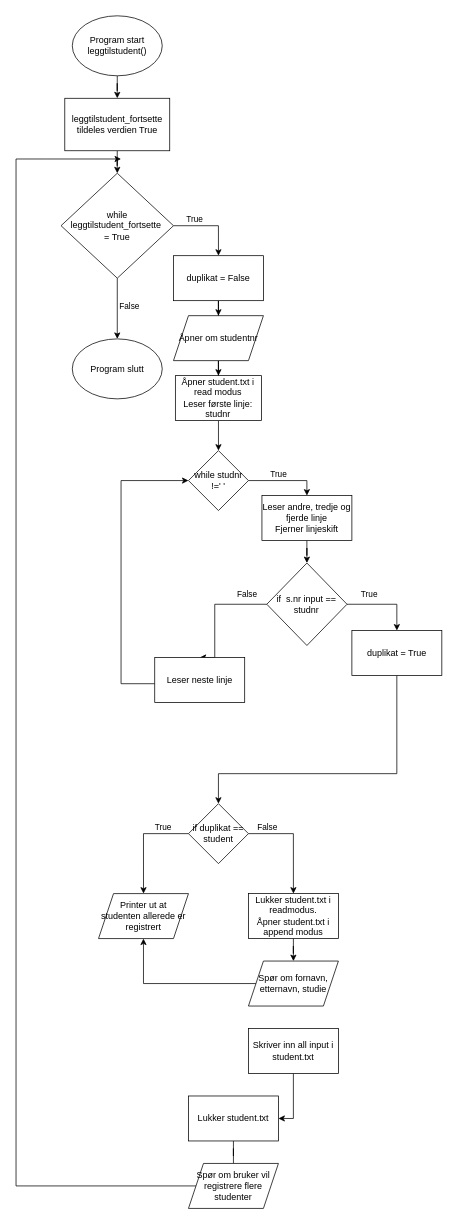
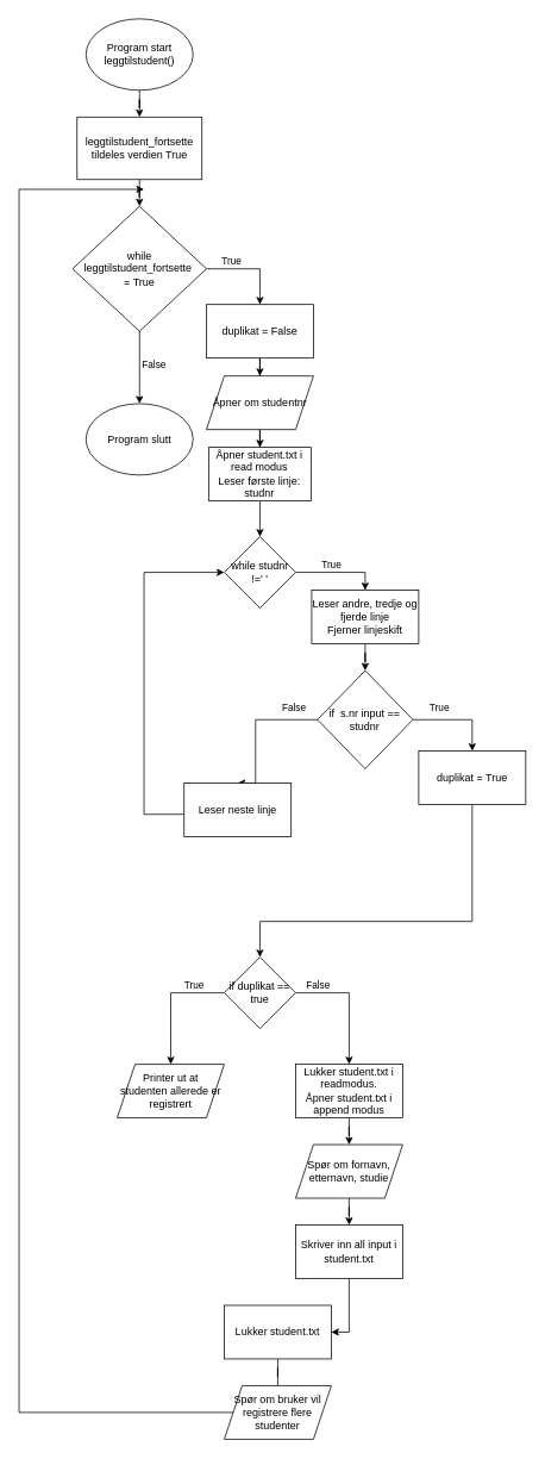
  <mxCell id="0" />
  <mxCell id="1" parent="0" />
  <mxCell id="2" style="edgeStyle=orthogonalEdgeStyle;rounded=0;orthogonalLoop=1;jettySize=auto;html=1;entryX=0.5;entryY=0;entryDx=0;entryDy=0;" parent="1" source="3" target="5" edge="1"><mxGeometry relative="1" as="geometry" /></mxCell>
  <mxCell id="3" value="Program start&lt;br&gt;leggtilstudent()" style="ellipse;whiteSpace=wrap;html=1;" parent="1" vertex="1"><mxGeometry x="95.94" y="20" width="120" height="80" as="geometry" /></mxCell>
  <mxCell id="4" style="edgeStyle=orthogonalEdgeStyle;rounded=0;orthogonalLoop=1;jettySize=auto;html=1;entryX=0.5;entryY=0;entryDx=0;entryDy=0;" parent="1" source="5" target="10" edge="1"><mxGeometry relative="1" as="geometry" /></mxCell>
  <mxCell id="5" value="leggtilstudent_fortsette tildeles verdien True" style="rounded=0;whiteSpace=wrap;html=1;" parent="1" vertex="1"><mxGeometry x="85.94" y="130" width="140" height="70" as="geometry" /></mxCell>
  <mxCell id="6" style="edgeStyle=orthogonalEdgeStyle;rounded=0;orthogonalLoop=1;jettySize=auto;html=1;entryX=0.5;entryY=0;entryDx=0;entryDy=0;" parent="1" source="10" target="12" edge="1"><mxGeometry relative="1" as="geometry"><Array as="points"><mxPoint x="290.94" y="300" /></Array></mxGeometry></mxCell>
  <mxCell id="7" value="True" style="edgeLabel;html=1;align=center;verticalAlign=middle;resizable=0;points=[];" parent="6" vertex="1" connectable="0"><mxGeometry x="-0.44" y="1" relative="1" as="geometry"><mxPoint y="-8" as="offset" /></mxGeometry></mxCell>
  <mxCell id="8" style="edgeStyle=orthogonalEdgeStyle;rounded=0;orthogonalLoop=1;jettySize=auto;html=1;endArrow=classic;endFill=1;exitX=0.5;exitY=1;exitDx=0;exitDy=0;" edge="1" parent="1" source="10" target="48"><mxGeometry relative="1" as="geometry" /></mxCell>
  <mxCell id="9" value="False" style="edgeLabel;html=1;align=center;verticalAlign=middle;resizable=0;points=[];" vertex="1" connectable="0" parent="8"><mxGeometry x="-0.116" y="-1" relative="1" as="geometry"><mxPoint x="16.06" y="1" as="offset" /></mxGeometry></mxCell>
  <mxCell id="10" value="while leggtilstudent_fortsette&amp;nbsp;&lt;br&gt;= True" style="rhombus;whiteSpace=wrap;html=1;" parent="1" vertex="1"><mxGeometry x="80.94" y="230" width="150" height="140" as="geometry" /></mxCell>
  <mxCell id="11" style="edgeStyle=orthogonalEdgeStyle;rounded=0;orthogonalLoop=1;jettySize=auto;html=1;entryX=0.5;entryY=0;entryDx=0;entryDy=0;" parent="1" source="12" target="14" edge="1"><mxGeometry relative="1" as="geometry" /></mxCell>
  <mxCell id="12" value="duplikat = False" style="rounded=0;whiteSpace=wrap;html=1;" parent="1" vertex="1"><mxGeometry x="230.94" y="340" width="120" height="60" as="geometry" /></mxCell>
  <mxCell id="13" style="edgeStyle=orthogonalEdgeStyle;rounded=0;orthogonalLoop=1;jettySize=auto;html=1;entryX=0.5;entryY=0;entryDx=0;entryDy=0;" parent="1" source="14" target="16" edge="1"><mxGeometry relative="1" as="geometry" /></mxCell>
  <mxCell id="14" value="Åpner om studentnr" style="shape=parallelogram;perimeter=parallelogramPerimeter;whiteSpace=wrap;html=1;fixedSize=1;" parent="1" vertex="1"><mxGeometry x="230.94" y="420" width="120" height="60" as="geometry" /></mxCell>
  <mxCell id="15" style="edgeStyle=orthogonalEdgeStyle;rounded=0;orthogonalLoop=1;jettySize=auto;html=1;entryX=0.5;entryY=0;entryDx=0;entryDy=0;" parent="1" source="16" target="19" edge="1"><mxGeometry relative="1" as="geometry" /></mxCell>
  <mxCell id="16" value="Åpner student.txt i read modus&lt;br&gt;Leser første linje: studnr" style="rounded=0;whiteSpace=wrap;html=1;" parent="1" vertex="1"><mxGeometry x="233.44" y="500" width="115" height="60" as="geometry" /></mxCell>
  <mxCell id="17" style="edgeStyle=orthogonalEdgeStyle;rounded=0;orthogonalLoop=1;jettySize=auto;html=1;entryX=0.5;entryY=0;entryDx=0;entryDy=0;" parent="1" source="19" target="21" edge="1"><mxGeometry relative="1" as="geometry" /></mxCell>
  <mxCell id="18" value="True" style="edgeLabel;html=1;align=center;verticalAlign=middle;resizable=0;points=[];" parent="17" vertex="1" connectable="0"><mxGeometry x="-0.122" y="3" relative="1" as="geometry"><mxPoint x="-3" y="-6" as="offset" /></mxGeometry></mxCell>
  <mxCell id="19" value="while studnr !=' '" style="rhombus;whiteSpace=wrap;html=1;" parent="1" vertex="1"><mxGeometry x="250.94" y="600" width="80" height="80" as="geometry" /></mxCell>
  <mxCell id="20" style="edgeStyle=orthogonalEdgeStyle;rounded=0;orthogonalLoop=1;jettySize=auto;html=1;entryX=0.5;entryY=0;entryDx=0;entryDy=0;endArrow=classic;endFill=1;" parent="1" source="21" target="26" edge="1"><mxGeometry relative="1" as="geometry" /></mxCell>
  <mxCell id="21" value="Leser andre, tredje og fjerde linje&lt;br&gt;Fjerner linjeskift" style="rounded=0;whiteSpace=wrap;html=1;" parent="1" vertex="1"><mxGeometry x="348.94" y="660" width="120" height="60" as="geometry" /></mxCell>
  <mxCell id="22" style="edgeStyle=orthogonalEdgeStyle;rounded=0;orthogonalLoop=1;jettySize=auto;html=1;entryX=0.5;entryY=0;entryDx=0;entryDy=0;" parent="1" source="26" target="28" edge="1"><mxGeometry relative="1" as="geometry" /></mxCell>
  <mxCell id="23" value="True" style="edgeLabel;html=1;align=center;verticalAlign=middle;resizable=0;points=[];" parent="22" vertex="1" connectable="0"><mxGeometry x="-0.438" y="3" relative="1" as="geometry"><mxPoint y="-11" as="offset" /></mxGeometry></mxCell>
  <mxCell id="24" style="edgeStyle=orthogonalEdgeStyle;rounded=0;orthogonalLoop=1;jettySize=auto;html=1;entryX=0.5;entryY=0;entryDx=0;entryDy=0;endArrow=classic;endFill=1;" edge="1" parent="1" source="26" target="30"><mxGeometry relative="1" as="geometry"><Array as="points"><mxPoint x="286" y="805" /></Array></mxGeometry></mxCell>
  <mxCell id="25" value="False" style="edgeLabel;html=1;align=center;verticalAlign=middle;resizable=0;points=[];" vertex="1" connectable="0" parent="24"><mxGeometry x="-0.668" y="1" relative="1" as="geometry"><mxPoint x="0.21" y="-15" as="offset" /></mxGeometry></mxCell>
  <mxCell id="26" value="if&amp;nbsp; s.nr input == studnr" style="rhombus;whiteSpace=wrap;html=1;" parent="1" vertex="1"><mxGeometry x="355.44" y="750" width="107" height="110" as="geometry" /></mxCell>
  <mxCell id="27" style="edgeStyle=orthogonalEdgeStyle;rounded=0;orthogonalLoop=1;jettySize=auto;html=1;endArrow=classic;endFill=1;" edge="1" parent="1" source="28" target="35"><mxGeometry relative="1" as="geometry"><Array as="points"><mxPoint x="528.94" y="1031" /><mxPoint x="290.94" y="1031" /></Array></mxGeometry></mxCell>
  <mxCell id="28" value="duplikat = True" style="rounded=0;whiteSpace=wrap;html=1;" parent="1" vertex="1"><mxGeometry x="468.94" y="840" width="120" height="60" as="geometry" /></mxCell>
  <mxCell id="29" style="edgeStyle=orthogonalEdgeStyle;rounded=0;orthogonalLoop=1;jettySize=auto;html=1;endArrow=classic;endFill=1;entryX=0;entryY=0.5;entryDx=0;entryDy=0;" edge="1" parent="1" source="30" target="19"><mxGeometry relative="1" as="geometry"><mxPoint x="161" y="621" as="targetPoint" /><Array as="points"><mxPoint x="161" y="911" /><mxPoint x="161" y="640" /></Array></mxGeometry></mxCell>
  <mxCell id="30" value="Leser neste linje" style="rounded=0;whiteSpace=wrap;html=1;" parent="1" vertex="1"><mxGeometry x="205.94" y="876" width="120" height="60" as="geometry" /></mxCell>
  <mxCell id="31" style="edgeStyle=orthogonalEdgeStyle;rounded=0;orthogonalLoop=1;jettySize=auto;html=1;entryX=0.5;entryY=0;entryDx=0;entryDy=0;endArrow=classic;endFill=1;" parent="1" source="35" target="36" edge="1"><mxGeometry relative="1" as="geometry"><Array as="points"><mxPoint x="190.94" y="1111" /></Array></mxGeometry></mxCell>
  <mxCell id="32" value="True" style="edgeLabel;html=1;align=center;verticalAlign=middle;resizable=0;points=[];" parent="31" vertex="1" connectable="0"><mxGeometry x="-0.494" y="-3" relative="1" as="geometry"><mxPoint x="0.71" y="-7" as="offset" /></mxGeometry></mxCell>
  <mxCell id="33" style="edgeStyle=orthogonalEdgeStyle;rounded=0;orthogonalLoop=1;jettySize=auto;html=1;entryX=0.5;entryY=0;entryDx=0;entryDy=0;endArrow=classic;endFill=1;" parent="1" source="35" target="38" edge="1"><mxGeometry relative="1" as="geometry"><Array as="points"><mxPoint x="390.94" y="1111" /></Array></mxGeometry></mxCell>
  <mxCell id="34" value="False" style="edgeLabel;html=1;align=center;verticalAlign=middle;resizable=0;points=[];" parent="33" vertex="1" connectable="0"><mxGeometry x="-0.608" y="1" relative="1" as="geometry"><mxPoint x="-2.64" y="-9" as="offset" /></mxGeometry></mxCell>
- <mxCell id="35" value="if duplikat == student" style="rhombus;whiteSpace=wrap;html=1;" parent="1" vertex="1"><mxGeometry x="250.94" y="1071" width="80" height="80" as="geometry" /></mxCell>
+ <mxCell id="35" value="if duplikat == true" style="rhombus;whiteSpace=wrap;html=1;" parent="1" vertex="1"><mxGeometry x="250.94" y="1071" width="80" height="80" as="geometry" /></mxCell>
  <mxCell id="36" value="Printer ut at studenten allerede er registrert" style="shape=parallelogram;perimeter=parallelogramPerimeter;whiteSpace=wrap;html=1;fixedSize=1;" parent="1" vertex="1"><mxGeometry x="130.94" y="1191" width="120" height="60" as="geometry" /></mxCell>
  <mxCell id="37" style="edgeStyle=orthogonalEdgeStyle;rounded=0;orthogonalLoop=1;jettySize=auto;html=1;entryX=0.5;entryY=0;entryDx=0;entryDy=0;endArrow=classic;endFill=1;" parent="1" source="38" target="40" edge="1"><mxGeometry relative="1" as="geometry" /></mxCell>
  <mxCell id="38" value="Lukker student.txt i readmodus.&lt;br&gt;Åpner student.txt i append modus" style="rounded=0;whiteSpace=wrap;html=1;" parent="1" vertex="1"><mxGeometry x="330.94" y="1191" width="120" height="60" as="geometry" /></mxCell>
- <mxCell id="39" style="edgeStyle=orthogonalEdgeStyle;rounded=0;orthogonalLoop=1;jettySize=auto;html=1;endArrow=classic;endFill=1;" parent="1" source="40" target="36" edge="1"><mxGeometry relative="1" as="geometry" /></mxCell>
+ <mxCell id="39" style="edgeStyle=orthogonalEdgeStyle;rounded=0;orthogonalLoop=1;jettySize=auto;html=1;entryX=0.5;entryY=0;entryDx=0;entryDy=0;endArrow=classic;endFill=1;" parent="1" source="40" target="42" edge="1"><mxGeometry relative="1" as="geometry" /></mxCell>
  <mxCell id="40" value="Spør om fornavn, etternavn, studie" style="shape=parallelogram;perimeter=parallelogramPerimeter;whiteSpace=wrap;html=1;fixedSize=1;" parent="1" vertex="1"><mxGeometry x="330.94" y="1281" width="120" height="60" as="geometry" /></mxCell>
  <mxCell id="41" style="edgeStyle=orthogonalEdgeStyle;rounded=0;orthogonalLoop=1;jettySize=auto;html=1;entryX=1;entryY=0.5;entryDx=0;entryDy=0;endArrow=classic;endFill=1;" parent="1" source="42" target="44" edge="1"><mxGeometry relative="1" as="geometry" /></mxCell>
  <mxCell id="42" value="Skriver inn all input i student.txt" style="rounded=0;whiteSpace=wrap;html=1;" parent="1" vertex="1"><mxGeometry x="330.94" y="1371" width="120" height="60" as="geometry" /></mxCell>
  <mxCell id="43" style="edgeStyle=orthogonalEdgeStyle;rounded=0;orthogonalLoop=1;jettySize=auto;html=1;entryX=0.5;entryY=0;entryDx=0;entryDy=0;endArrow=none;endFill=1;" parent="1" source="44" target="45" edge="1"><mxGeometry relative="1" as="geometry" /></mxCell>
  <mxCell id="44" value="Lukker student.txt" style="rounded=0;whiteSpace=wrap;html=1;" parent="1" vertex="1"><mxGeometry x="250.94" y="1461" width="120" height="60" as="geometry" /></mxCell>
  <mxCell id="45" value="Spør om bruker vil registrere flere studenter" style="shape=parallelogram;perimeter=parallelogramPerimeter;whiteSpace=wrap;html=1;fixedSize=1;" parent="1" vertex="1"><mxGeometry x="250.94" y="1551" width="120" height="60" as="geometry" /></mxCell>
  <mxCell id="46" style="edgeStyle=orthogonalEdgeStyle;rounded=0;orthogonalLoop=1;jettySize=auto;html=1;exitX=0;exitY=0.5;exitDx=0;exitDy=0;endArrow=none;endFill=0;" parent="1" source="45" edge="1"><mxGeometry relative="1" as="geometry"><mxPoint x="60.94" y="211" as="targetPoint" /><Array as="points"><mxPoint x="20.94" y="1581" /><mxPoint x="20.94" y="211" /></Array></mxGeometry></mxCell>
  <mxCell id="47" value="" style="endArrow=classic;html=1;" parent="1" edge="1"><mxGeometry width="50" height="50" relative="1" as="geometry"><mxPoint x="60.94" y="211" as="sourcePoint" /><mxPoint x="160.94" y="211" as="targetPoint" /></mxGeometry></mxCell>
  <mxCell id="48" value="Program slutt" style="ellipse;whiteSpace=wrap;html=1;" vertex="1" parent="1"><mxGeometry x="95.94" y="451" width="120" height="80" as="geometry" /></mxCell>
